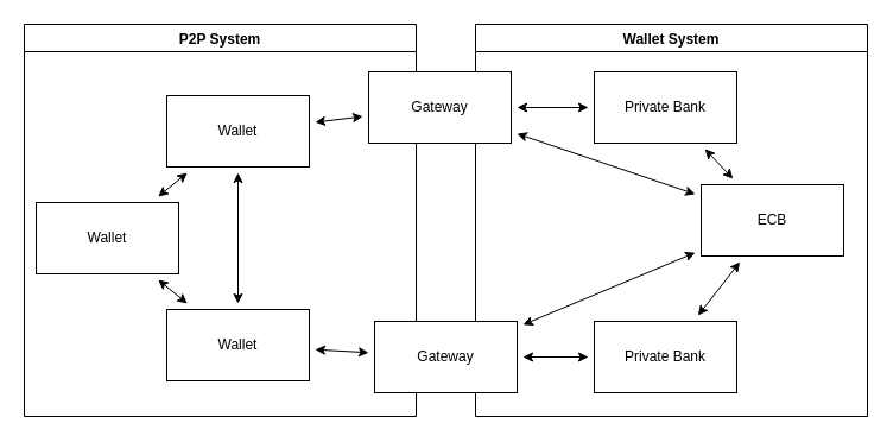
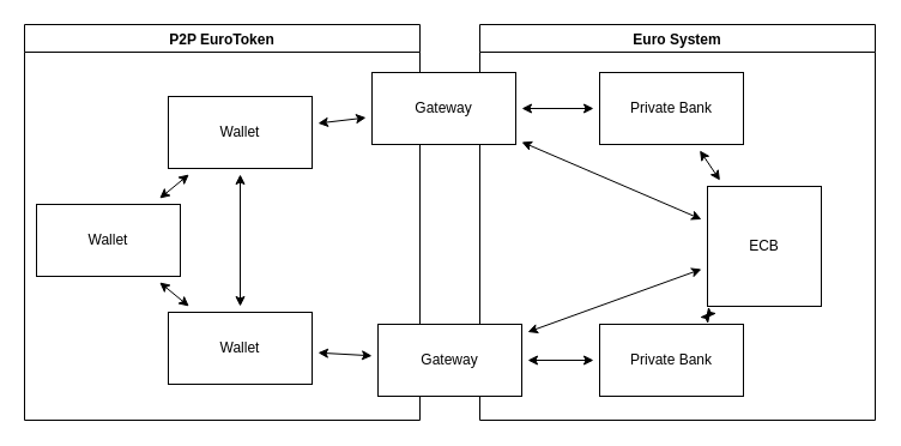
  <mxCell id="0" />
  <mxCell id="1" parent="0" />
- <mxCell id="2" value="P2P System" style="swimlane;" parent="1" vertex="1"><mxGeometry x="20" y="20" width="330" height="330" as="geometry"><mxRectangle x="70" y="70" width="90" height="23" as="alternateBounds" /></mxGeometry></mxCell>
+ <mxCell id="2" value="P2P EuroToken" style="swimlane;" parent="1" vertex="1"><mxGeometry x="20" y="20" width="330" height="330" as="geometry"><mxRectangle x="70" y="70" width="90" height="23" as="alternateBounds" /></mxGeometry></mxCell>
  <mxCell id="3" value="Wallet" style="rounded=0;whiteSpace=wrap;html=1;" parent="2" vertex="1"><mxGeometry x="120" y="60" width="120" height="60" as="geometry" /></mxCell>
  <mxCell id="4" value="Wallet" style="rounded=0;whiteSpace=wrap;html=1;" parent="2" vertex="1"><mxGeometry x="120" y="240" width="120" height="60" as="geometry" /></mxCell>
  <mxCell id="5" value="Wallet" style="rounded=0;whiteSpace=wrap;html=1;" parent="2" vertex="1"><mxGeometry x="10" y="150" width="120" height="60" as="geometry" /></mxCell>
  <mxCell id="6" value="" style="endArrow=classic;startArrow=classic;html=1;targetPerimeterSpacing=5;endSize=6;strokeWidth=1;jumpStyle=gap;sourcePerimeterSpacing=5;" parent="2" source="3" target="4" edge="1"><mxGeometry width="50" height="50" relative="1" as="geometry"><mxPoint x="200" y="120" as="sourcePoint" /><mxPoint x="230" y="180" as="targetPoint" /></mxGeometry></mxCell>
  <mxCell id="7" value="" style="endArrow=classic;startArrow=classic;html=1;targetPerimeterSpacing=5;endSize=6;strokeWidth=1;jumpStyle=gap;sourcePerimeterSpacing=5;" parent="2" source="5" target="4" edge="1"><mxGeometry width="50" height="50" relative="1" as="geometry"><mxPoint x="210" y="135" as="sourcePoint" /><mxPoint x="210" y="245" as="targetPoint" /></mxGeometry></mxCell>
  <mxCell id="8" value="" style="endArrow=classic;startArrow=classic;html=1;targetPerimeterSpacing=5;endSize=6;strokeWidth=1;jumpStyle=gap;sourcePerimeterSpacing=5;" parent="2" source="3" target="5" edge="1"><mxGeometry width="50" height="50" relative="1" as="geometry"><mxPoint x="210" y="135" as="sourcePoint" /><mxPoint x="210" y="245" as="targetPoint" /></mxGeometry></mxCell>
- <mxCell id="9" value="Wallet System" style="swimlane;" parent="1" vertex="1"><mxGeometry x="400" y="20" width="330" height="330" as="geometry"><mxRectangle x="450" y="70" width="90" height="23" as="alternateBounds" /></mxGeometry></mxCell>
+ <mxCell id="9" value="Euro System" style="swimlane;" parent="1" vertex="1"><mxGeometry x="400" y="20" width="330" height="330" as="geometry"><mxRectangle x="450" y="70" width="90" height="23" as="alternateBounds" /></mxGeometry></mxCell>
  <mxCell id="10" value="Private Bank" style="rounded=0;whiteSpace=wrap;html=1;" parent="9" vertex="1"><mxGeometry x="100" y="40" width="120" height="60" as="geometry" /></mxCell>
  <mxCell id="11" value="Private Bank" style="rounded=0;whiteSpace=wrap;html=1;" parent="9" vertex="1"><mxGeometry x="100" y="250" width="120" height="60" as="geometry" /></mxCell>
- <mxCell id="12" value="ECB" style="rounded=0;whiteSpace=wrap;html=1;" parent="9" vertex="1"><mxGeometry x="190" y="135" width="120" height="60" as="geometry" /></mxCell>
+ <mxCell id="12" value="ECB" style="rounded=0;whiteSpace=wrap;html=1;" parent="9" vertex="1"><mxGeometry x="190" y="135" width="95" height="100" as="geometry" /></mxCell>
  <mxCell id="13" value="" style="endArrow=classic;startArrow=classic;html=1;targetPerimeterSpacing=5;endSize=6;strokeWidth=1;jumpStyle=gap;sourcePerimeterSpacing=5;" parent="9" source="11" target="12" edge="1"><mxGeometry width="50" height="50" relative="1" as="geometry"><mxPoint x="180" y="299.996" as="sourcePoint" /><mxPoint x="295" y="248.364" as="targetPoint" /></mxGeometry></mxCell>
  <mxCell id="14" value="" style="endArrow=classic;startArrow=classic;html=1;targetPerimeterSpacing=5;endSize=6;strokeWidth=1;jumpStyle=gap;sourcePerimeterSpacing=5;" parent="9" source="12" target="10" edge="1"><mxGeometry width="50" height="50" relative="1" as="geometry"><mxPoint x="178" y="245" as="sourcePoint" /><mxPoint x="202" y="215" as="targetPoint" /></mxGeometry></mxCell>
  <mxCell id="15" value="Gateway" style="rounded=0;whiteSpace=wrap;html=1;" parent="1" vertex="1"><mxGeometry x="310" y="60" width="120" height="60" as="geometry" /></mxCell>
  <mxCell id="16" value="Gateway" style="rounded=0;whiteSpace=wrap;html=1;" parent="1" vertex="1"><mxGeometry x="315" y="270" width="120" height="60" as="geometry" /></mxCell>
  <mxCell id="17" value="" style="endArrow=classic;startArrow=classic;html=1;targetPerimeterSpacing=5;endSize=6;strokeWidth=1;jumpStyle=gap;sourcePerimeterSpacing=5;" parent="1" source="16" target="4" edge="1"><mxGeometry width="50" height="50" relative="1" as="geometry"><mxPoint x="230" y="155" as="sourcePoint" /><mxPoint x="230" y="265" as="targetPoint" /></mxGeometry></mxCell>
  <mxCell id="18" value="" style="endArrow=classic;startArrow=classic;html=1;targetPerimeterSpacing=5;endSize=6;strokeWidth=1;jumpStyle=gap;sourcePerimeterSpacing=5;" parent="1" source="15" target="3" edge="1"><mxGeometry width="50" height="50" relative="1" as="geometry"><mxPoint x="320" y="305.806" as="sourcePoint" /><mxPoint x="295" y="304.194" as="targetPoint" /></mxGeometry></mxCell>
  <mxCell id="19" value="" style="endArrow=classic;startArrow=classic;html=1;targetPerimeterSpacing=5;endSize=6;strokeWidth=1;jumpStyle=gap;sourcePerimeterSpacing=5;" parent="1" source="15" target="10" edge="1"><mxGeometry width="50" height="50" relative="1" as="geometry"><mxPoint x="460" y="150" as="sourcePoint" /><mxPoint x="460" y="260" as="targetPoint" /></mxGeometry></mxCell>
  <mxCell id="20" value="" style="endArrow=classic;startArrow=classic;html=1;targetPerimeterSpacing=5;endSize=6;strokeWidth=1;jumpStyle=gap;sourcePerimeterSpacing=5;" parent="1" source="15" target="12" edge="1"><mxGeometry width="50" height="50" relative="1" as="geometry"><mxPoint x="445" y="103.824" as="sourcePoint" /><mxPoint x="485" y="106.176" as="targetPoint" /></mxGeometry></mxCell>
  <mxCell id="21" value="" style="endArrow=classic;startArrow=classic;html=1;targetPerimeterSpacing=5;endSize=6;strokeWidth=1;jumpStyle=gap;sourcePerimeterSpacing=5;" parent="1" source="16" target="12" edge="1"><mxGeometry width="50" height="50" relative="1" as="geometry"><mxPoint x="445" y="126" as="sourcePoint" /><mxPoint x="565" y="174" as="targetPoint" /></mxGeometry></mxCell>
  <mxCell id="22" value="" style="endArrow=classic;startArrow=classic;html=1;targetPerimeterSpacing=5;endSize=6;strokeWidth=1;jumpStyle=gap;sourcePerimeterSpacing=5;" parent="1" source="16" target="11" edge="1"><mxGeometry width="50" height="50" relative="1" as="geometry"><mxPoint x="450" y="280.816" as="sourcePoint" /><mxPoint x="565" y="229.184" as="targetPoint" /></mxGeometry></mxCell>
